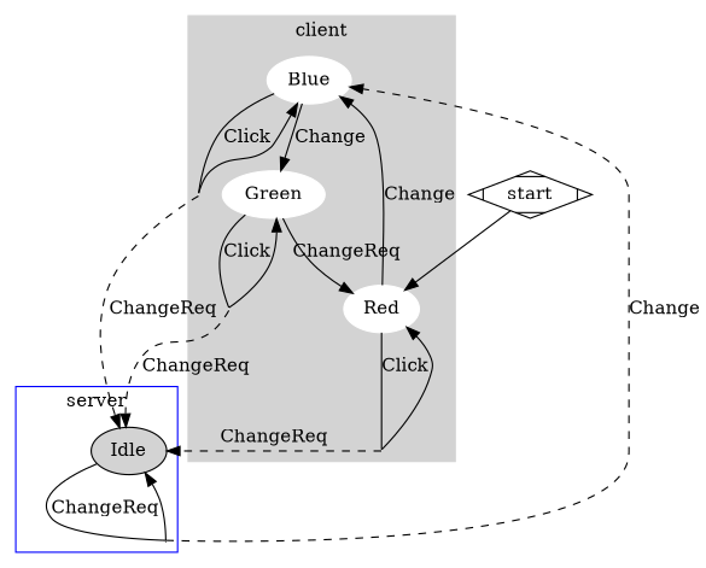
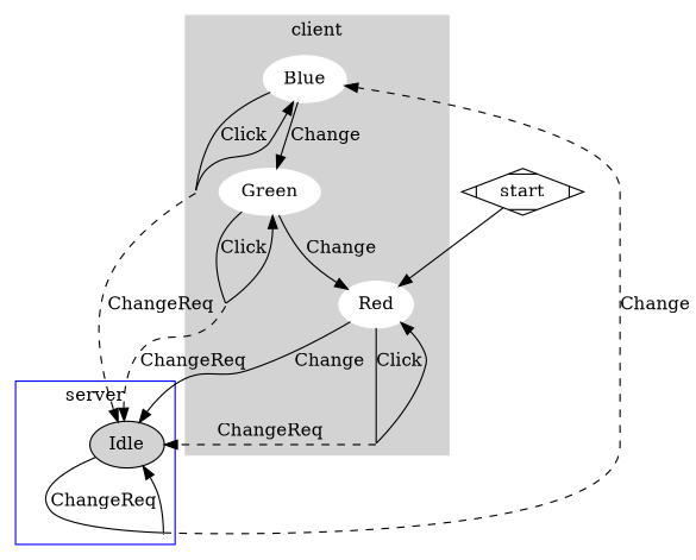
  digraph {
    compound=true
    node [color=white style=filled]
    Blue
    Green
    fakeBlueBlue [height=0 shape=point width=0]
    Red
    fakeGreenGreen [height=0 shape=point width=0]
    fakeRedRed [height=0 shape=point width=0]
    Idle [color=""]
    fakeIdleIdle [height=0 shape=point width=0 color=""]
    start [shape=Mdiamond color="" style=""]
    subgraph cluster_1 {
      color=lightgrey
      label=client
      style=filled
      Blue
      Green
      fakeBlueBlue
      Red
      fakeGreenGreen
      fakeRedRed
    }
    subgraph cluster_2 {
      color=blue
      label=server
      Idle
      fakeIdleIdle
    }
    Blue -> Green [label=Change]
    Blue -> fakeBlueBlue [arrowhead=none label=Click]
-   Green -> Red [label=ChangeReq]
+   Green -> Red [label=Change]
    Green -> fakeGreenGreen [arrowhead=none label=Click]
    fakeBlueBlue -> Blue
    fakeBlueBlue -> Idle [label=ChangeReq style=dashed]
-   Red -> Blue [label=Change]
+   Red -> Idle [label=Change]
    Red -> fakeRedRed [arrowhead=none label=Click]
    fakeGreenGreen -> Green
    fakeGreenGreen -> Idle [label=ChangeReq style=dashed]
    fakeRedRed -> Red
    fakeRedRed -> Idle [label=ChangeReq style=dashed]
    Idle -> fakeIdleIdle [arrowhead=none label=ChangeReq]
    fakeIdleIdle -> Blue [label=Change style=dashed]
    fakeIdleIdle -> Idle
    start -> Red
  }
